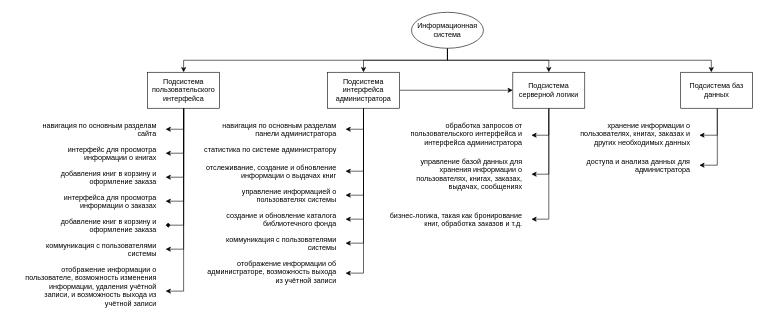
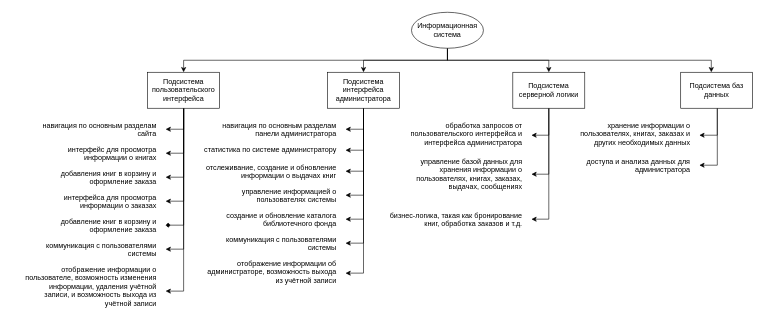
  <mxCell id="0" />
  <mxCell id="1" parent="0" />
  <mxCell id="2" value="" style="edgeStyle=orthogonalEdgeStyle;rounded=0;orthogonalLoop=1;jettySize=auto;html=1;" parent="1" source="6" target="14" edge="1"><mxGeometry relative="1" as="geometry"><Array as="points"><mxPoint x="740" y="100" /><mxPoint x="300" y="100" /></Array></mxGeometry></mxCell>
  <mxCell id="3" value="" style="edgeStyle=orthogonalEdgeStyle;rounded=0;orthogonalLoop=1;jettySize=auto;html=1;" parent="1" source="6" target="22" edge="1"><mxGeometry relative="1" as="geometry"><Array as="points"><mxPoint x="740" y="100" /><mxPoint x="600" y="100" /></Array></mxGeometry></mxCell>
  <mxCell id="4" value="" style="edgeStyle=orthogonalEdgeStyle;rounded=0;orthogonalLoop=1;jettySize=auto;html=1;" parent="1" source="6" target="26" edge="1"><mxGeometry relative="1" as="geometry"><Array as="points"><mxPoint x="740" y="100" /><mxPoint x="909" y="100" /></Array></mxGeometry></mxCell>
  <mxCell id="5" value="" style="edgeStyle=orthogonalEdgeStyle;rounded=0;orthogonalLoop=1;jettySize=auto;html=1;" parent="1" source="6" target="29" edge="1"><mxGeometry relative="1" as="geometry"><Array as="points"><mxPoint x="740" y="100" /><mxPoint x="1180" y="100" /></Array></mxGeometry></mxCell>
  <mxCell id="6" value="Информационная система" style="ellipse;whiteSpace=wrap;html=1;" parent="1" vertex="1"><mxGeometry x="680" y="20" width="120" height="60" as="geometry" /></mxCell>
  <mxCell id="7" style="edgeStyle=orthogonalEdgeStyle;rounded=0;orthogonalLoop=1;jettySize=auto;html=1;entryX=1;entryY=0.5;entryDx=0;entryDy=0;" parent="1" source="14" target="30" edge="1"><mxGeometry relative="1" as="geometry"><mxPoint x="300" y="540" as="targetPoint" /></mxGeometry></mxCell>
  <mxCell id="8" style="edgeStyle=orthogonalEdgeStyle;rounded=0;orthogonalLoop=1;jettySize=auto;html=1;entryX=1;entryY=0.5;entryDx=0;entryDy=0;" parent="1" source="14" target="31" edge="1"><mxGeometry relative="1" as="geometry" /></mxCell>
  <mxCell id="9" style="edgeStyle=orthogonalEdgeStyle;rounded=0;orthogonalLoop=1;jettySize=auto;html=1;entryX=1;entryY=0.5;entryDx=0;entryDy=0;" parent="1" source="14" target="32" edge="1"><mxGeometry relative="1" as="geometry" /></mxCell>
  <mxCell id="10" style="edgeStyle=orthogonalEdgeStyle;rounded=0;orthogonalLoop=1;jettySize=auto;html=1;entryX=1;entryY=0.5;entryDx=0;entryDy=0;" parent="1" source="14" target="33" edge="1"><mxGeometry relative="1" as="geometry" /></mxCell>
  <mxCell id="11" style="edgeStyle=orthogonalEdgeStyle;rounded=0;orthogonalLoop=1;jettySize=auto;html=1;entryX=1;entryY=0.5;entryDx=0;entryDy=0;endArrow=diamond;" parent="1" source="14" target="34" edge="1"><mxGeometry relative="1" as="geometry" /></mxCell>
  <mxCell id="12" style="edgeStyle=orthogonalEdgeStyle;rounded=0;orthogonalLoop=1;jettySize=auto;html=1;entryX=1;entryY=0.5;entryDx=0;entryDy=0;" parent="1" source="14" target="35" edge="1"><mxGeometry relative="1" as="geometry" /></mxCell>
  <mxCell id="13" style="edgeStyle=orthogonalEdgeStyle;rounded=0;orthogonalLoop=1;jettySize=auto;html=1;entryX=1;entryY=0.5;entryDx=0;entryDy=0;" parent="1" source="14" target="36" edge="1"><mxGeometry relative="1" as="geometry" /></mxCell>
  <mxCell id="14" value="Подсистема пользовательского интерфейса" style="rounded=0;whiteSpace=wrap;html=1;" parent="1" vertex="1"><mxGeometry x="240" y="120" width="120" height="60" as="geometry" /></mxCell>
  <mxCell id="15" style="edgeStyle=orthogonalEdgeStyle;rounded=0;orthogonalLoop=1;jettySize=auto;html=1;entryX=1;entryY=0.5;entryDx=0;entryDy=0;" parent="1" source="22" target="37" edge="1"><mxGeometry relative="1" as="geometry"><mxPoint x="580" y="215" as="targetPoint" /></mxGeometry></mxCell>
- <mxCell id="16" style="edgeStyle=orthogonalEdgeStyle;rounded=0;orthogonalLoop=1;jettySize=auto;html=1;" parent="1" source="22" target="26" edge="1"><mxGeometry relative="1" as="geometry" /></mxCell>
+ <mxCell id="16" style="edgeStyle=orthogonalEdgeStyle;rounded=0;orthogonalLoop=1;jettySize=auto;html=1;entryX=1;entryY=0.5;entryDx=0;entryDy=0;" parent="1" source="22" target="38" edge="1"><mxGeometry relative="1" as="geometry" /></mxCell>
  <mxCell id="17" style="edgeStyle=orthogonalEdgeStyle;rounded=0;orthogonalLoop=1;jettySize=auto;html=1;entryX=1;entryY=0.5;entryDx=0;entryDy=0;" parent="1" source="22" target="39" edge="1"><mxGeometry relative="1" as="geometry" /></mxCell>
  <mxCell id="18" style="edgeStyle=orthogonalEdgeStyle;rounded=0;orthogonalLoop=1;jettySize=auto;html=1;entryX=1;entryY=0.5;entryDx=0;entryDy=0;" parent="1" source="22" target="40" edge="1"><mxGeometry relative="1" as="geometry" /></mxCell>
  <mxCell id="19" style="edgeStyle=orthogonalEdgeStyle;rounded=0;orthogonalLoop=1;jettySize=auto;html=1;entryX=1;entryY=0.5;entryDx=0;entryDy=0;" parent="1" source="22" target="41" edge="1"><mxGeometry relative="1" as="geometry" /></mxCell>
  <mxCell id="20" style="edgeStyle=orthogonalEdgeStyle;rounded=0;orthogonalLoop=1;jettySize=auto;html=1;entryX=1;entryY=0.5;entryDx=0;entryDy=0;" parent="1" source="22" target="42" edge="1"><mxGeometry relative="1" as="geometry" /></mxCell>
  <mxCell id="21" style="edgeStyle=orthogonalEdgeStyle;rounded=0;orthogonalLoop=1;jettySize=auto;html=1;entryX=1;entryY=0.5;entryDx=0;entryDy=0;" parent="1" source="22" target="43" edge="1"><mxGeometry relative="1" as="geometry" /></mxCell>
  <mxCell id="22" value="Подсистема интерфейса администратора" style="rounded=0;whiteSpace=wrap;html=1;" parent="1" vertex="1"><mxGeometry x="540" y="120" width="120" height="60" as="geometry" /></mxCell>
  <mxCell id="23" style="edgeStyle=orthogonalEdgeStyle;rounded=0;orthogonalLoop=1;jettySize=auto;html=1;entryDx=0;entryDy=0;entryX=1;entryY=0.5;" parent="1" source="26" target="44" edge="1"><mxGeometry relative="1" as="geometry" /></mxCell>
  <mxCell id="24" style="edgeStyle=orthogonalEdgeStyle;rounded=0;orthogonalLoop=1;jettySize=auto;html=1;entryX=1;entryY=0.5;entryDx=0;entryDy=0;" parent="1" source="26" target="45" edge="1"><mxGeometry relative="1" as="geometry" /></mxCell>
  <mxCell id="25" style="edgeStyle=orthogonalEdgeStyle;rounded=0;orthogonalLoop=1;jettySize=auto;html=1;entryDx=0;entryDy=0;" parent="1" source="26" target="46" edge="1"><mxGeometry relative="1" as="geometry"><Array as="points"><mxPoint x="909" y="365" /></Array></mxGeometry></mxCell>
  <mxCell id="26" value="Подсистема серверной логики" style="rounded=0;whiteSpace=wrap;html=1;" parent="1" vertex="1"><mxGeometry x="849" y="120" width="120" height="60" as="geometry" /></mxCell>
  <mxCell id="27" style="edgeStyle=orthogonalEdgeStyle;rounded=0;orthogonalLoop=1;jettySize=auto;html=1;entryX=1;entryY=0.5;entryDx=0;entryDy=0;" parent="1" source="29" target="47" edge="1"><mxGeometry relative="1" as="geometry"><Array as="points"><mxPoint x="1190" y="225" /></Array></mxGeometry></mxCell>
  <mxCell id="28" style="edgeStyle=orthogonalEdgeStyle;rounded=0;orthogonalLoop=1;jettySize=auto;html=1;entryX=1;entryY=0.5;entryDx=0;entryDy=0;" parent="1" source="29" target="48" edge="1"><mxGeometry relative="1" as="geometry"><Array as="points"><mxPoint x="1190" y="275" /></Array></mxGeometry></mxCell>
  <mxCell id="29" value="Подсистема баз данных" style="rounded=0;whiteSpace=wrap;html=1;" parent="1" vertex="1"><mxGeometry x="1129" y="120" width="120" height="60" as="geometry" /></mxCell>
  <mxCell id="30" value="&lt;blockquote&gt;навигация по основным разделам сайта&lt;br&gt;&lt;/blockquote&gt;" style="text;html=1;strokeColor=none;fillColor=none;spacing=5;spacingTop=-20;whiteSpace=wrap;overflow=hidden;rounded=0;align=right;spacingLeft=-30;spacingRight=-30;" parent="1" vertex="1"><mxGeometry x="20" y="200" width="250" height="30" as="geometry" /></mxCell>
  <mxCell id="31" value="&lt;blockquote&gt;интерфейс для просмотра информации о книгах&lt;br&gt;&lt;/blockquote&gt;" style="text;html=1;strokeColor=none;fillColor=none;spacing=5;spacingTop=-20;whiteSpace=wrap;overflow=hidden;rounded=0;align=right;spacingLeft=-30;spacingRight=-30;" parent="1" vertex="1"><mxGeometry x="20" y="240" width="250" height="30" as="geometry" /></mxCell>
  <mxCell id="32" value="&lt;blockquote&gt;добавления книг в корзину и оформление заказа&lt;br&gt;&lt;/blockquote&gt;" style="text;html=1;strokeColor=none;fillColor=none;spacing=5;spacingTop=-20;whiteSpace=wrap;overflow=hidden;rounded=0;align=right;spacingLeft=-30;spacingRight=-30;" parent="1" vertex="1"><mxGeometry x="20" y="280" width="250" height="30" as="geometry" /></mxCell>
  <mxCell id="33" value="&lt;blockquote&gt;интерфейса для просмотра информации о заказах&lt;br&gt;&lt;/blockquote&gt;" style="text;html=1;strokeColor=none;fillColor=none;spacing=5;spacingTop=-20;whiteSpace=wrap;overflow=hidden;rounded=0;align=right;spacingLeft=-30;spacingRight=-30;" parent="1" vertex="1"><mxGeometry x="20" y="320" width="250" height="30" as="geometry" /></mxCell>
  <mxCell id="34" value="&lt;blockquote&gt;добавление книг в корзину и оформление заказа&lt;br&gt;&lt;/blockquote&gt;" style="text;html=1;strokeColor=none;fillColor=none;spacing=5;spacingTop=-20;whiteSpace=wrap;overflow=hidden;rounded=0;align=right;spacingLeft=-30;spacingRight=-30;" parent="1" vertex="1"><mxGeometry x="20" y="360" width="250" height="30" as="geometry" /></mxCell>
  <mxCell id="35" value="&lt;blockquote&gt;коммуникация с пользователями системы&lt;br&gt;&lt;/blockquote&gt;" style="text;html=1;strokeColor=none;fillColor=none;spacing=5;spacingTop=-20;whiteSpace=wrap;overflow=hidden;rounded=0;align=right;spacingLeft=-30;spacingRight=-30;" parent="1" vertex="1"><mxGeometry x="20" y="400" width="250" height="30" as="geometry" /></mxCell>
  <mxCell id="36" value="&lt;blockquote&gt;отображение информации о пользователе, возможность изменения информации, удаления учётной записи, и возможность выхода из учётной записи&lt;br&gt;&lt;/blockquote&gt;" style="text;html=1;strokeColor=none;fillColor=none;spacing=5;spacingTop=-20;whiteSpace=wrap;overflow=hidden;rounded=0;align=right;spacingLeft=-30;spacingRight=-30;" parent="1" vertex="1"><mxGeometry x="20" y="440" width="250" height="90" as="geometry" /></mxCell>
  <mxCell id="37" value="&lt;blockquote&gt;навигация по основным разделам панели администратора&lt;br&gt;&lt;/blockquote&gt;" style="text;html=1;strokeColor=none;fillColor=none;spacing=5;spacingTop=-20;whiteSpace=wrap;overflow=hidden;rounded=0;align=right;spacingLeft=-30;spacingRight=-30;" parent="1" vertex="1"><mxGeometry x="320" y="200" width="250" height="30" as="geometry" /></mxCell>
  <mxCell id="38" value="&lt;blockquote&gt;статистика по системе администратору&lt;br&gt;&lt;/blockquote&gt;" style="text;html=1;strokeColor=none;fillColor=none;spacing=5;spacingTop=-20;whiteSpace=wrap;overflow=hidden;rounded=0;align=right;spacingLeft=-30;spacingRight=-30;" parent="1" vertex="1"><mxGeometry x="320" y="240" width="250" height="20" as="geometry" /></mxCell>
  <mxCell id="39" value="&lt;blockquote&gt;отслеживание, создание и обновление информации о выдачах книг&lt;br&gt;&lt;/blockquote&gt;" style="text;html=1;strokeColor=none;fillColor=none;spacing=5;spacingTop=-20;whiteSpace=wrap;overflow=hidden;rounded=0;align=right;spacingLeft=-30;spacingRight=-30;" parent="1" vertex="1"><mxGeometry x="320" y="270" width="250" height="30" as="geometry" /></mxCell>
  <mxCell id="40" value="&lt;blockquote&gt;управление информацией о пользователях системы&lt;br&gt;&lt;/blockquote&gt;" style="text;html=1;strokeColor=none;fillColor=none;spacing=5;spacingTop=-20;whiteSpace=wrap;overflow=hidden;rounded=0;align=right;spacingLeft=-30;spacingRight=-30;" parent="1" vertex="1"><mxGeometry x="320" y="310" width="250" height="30" as="geometry" /></mxCell>
  <mxCell id="41" value="&lt;blockquote&gt;создание и обновление каталога библиотечного фонда&lt;br&gt;&lt;/blockquote&gt;" style="text;html=1;strokeColor=none;fillColor=none;spacing=5;spacingTop=-20;whiteSpace=wrap;overflow=hidden;rounded=0;align=right;spacingLeft=-30;spacingRight=-30;" parent="1" vertex="1"><mxGeometry x="320" y="350" width="250" height="30" as="geometry" /></mxCell>
  <mxCell id="42" value="&lt;blockquote&gt;коммуникация с пользователями системы&lt;br&gt;&lt;/blockquote&gt;" style="text;html=1;strokeColor=none;fillColor=none;spacing=5;spacingTop=-20;whiteSpace=wrap;overflow=hidden;rounded=0;align=right;spacingLeft=-30;spacingRight=-30;" parent="1" vertex="1"><mxGeometry x="320" y="390" width="250" height="30" as="geometry" /></mxCell>
  <mxCell id="43" value="&lt;blockquote&gt;отображение информации об администраторе, возможность выхода из учётной записи&lt;br&gt;&lt;/blockquote&gt;" style="text;html=1;strokeColor=none;fillColor=none;spacing=5;spacingTop=-20;whiteSpace=wrap;overflow=hidden;rounded=0;align=right;spacingLeft=-30;spacingRight=-30;" parent="1" vertex="1"><mxGeometry x="320" y="430" width="250" height="50" as="geometry" /></mxCell>
  <mxCell id="44" value="&lt;blockquote&gt;обработка запросов от пользовательского интерфейса и интерфейса администратора&lt;br&gt;&lt;/blockquote&gt;" style="text;html=1;strokeColor=none;fillColor=none;spacing=5;spacingTop=-20;whiteSpace=wrap;overflow=hidden;rounded=0;align=right;spacingLeft=-30;spacingRight=-30;" parent="1" vertex="1"><mxGeometry x="630" y="200" width="250" height="50" as="geometry" /></mxCell>
  <mxCell id="45" value="&lt;blockquote&gt;управление базой данных для хранения информации о пользователях, книгах, заказах, выдачах, сообщениях&lt;br&gt;&lt;/blockquote&gt;" style="text;html=1;strokeColor=none;fillColor=none;spacing=5;spacingTop=-20;whiteSpace=wrap;overflow=hidden;rounded=0;align=right;spacingLeft=-30;spacingRight=-30;" parent="1" vertex="1"><mxGeometry x="630" y="260" width="250" height="60" as="geometry" /></mxCell>
  <mxCell id="46" value="&lt;blockquote&gt;бизнес-логика, такая как бронирование книг, обработка заказов и т.д.&lt;br&gt;&lt;/blockquote&gt;" style="text;html=1;strokeColor=none;fillColor=none;spacing=5;spacingTop=-20;whiteSpace=wrap;overflow=hidden;rounded=0;align=right;spacingLeft=-30;spacingRight=-30;" parent="1" vertex="1"><mxGeometry x="630" y="350" width="250" height="30" as="geometry" /></mxCell>
  <mxCell id="47" value="&lt;blockquote&gt;хранение информации о пользователях, книгах, заказах и других необходимых данных&lt;br&gt;&lt;/blockquote&gt;" style="text;html=1;strokeColor=none;fillColor=none;spacing=5;spacingTop=-20;whiteSpace=wrap;overflow=hidden;rounded=0;align=right;spacingLeft=-30;spacingRight=-30;" parent="1" vertex="1"><mxGeometry x="910" y="200" width="250" height="50" as="geometry" /></mxCell>
  <mxCell id="48" value="&lt;blockquote&gt;доступа и анализа данных для администратора&lt;br&gt;&lt;/blockquote&gt;" style="text;html=1;strokeColor=none;fillColor=none;spacing=5;spacingTop=-20;whiteSpace=wrap;overflow=hidden;rounded=0;align=right;spacingLeft=-30;spacingRight=-30;" parent="1" vertex="1"><mxGeometry x="910" y="260" width="250" height="30" as="geometry" /></mxCell>
